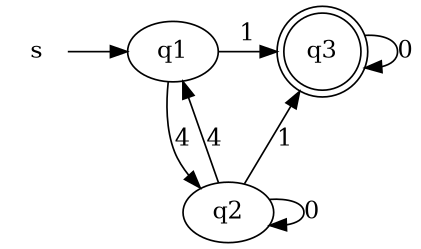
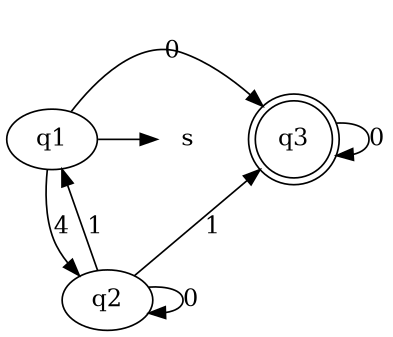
  digraph {
    q1
    q3 [shape=doublecircle]
    s [color=white shape=circle]
    q2
    subgraph sub_1 {
      rank=same
      q1
      q3
    }
    subgraph sub_2 {
      rank=same
      q1
      s
    }
-   q1 -> q3 [label=1]
+   q1 -> q3 [label=0]
    q1 -> q2 [label=4]
    q3 -> q3 [label=0]
-   s -> q1 [label="\n"]
-   q2 -> q1 [label=4]
+   q1 -> s [label="\n"]
+   q2 -> q1 [label=1]
    q2 -> q3 [label=1]
    q2 -> q2 [label=0]
  }
